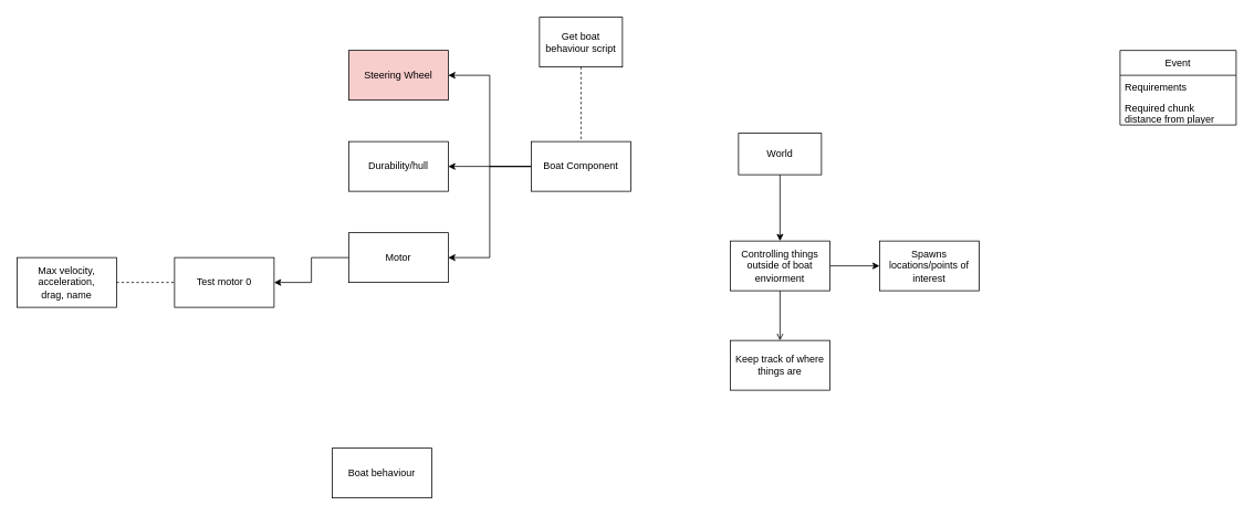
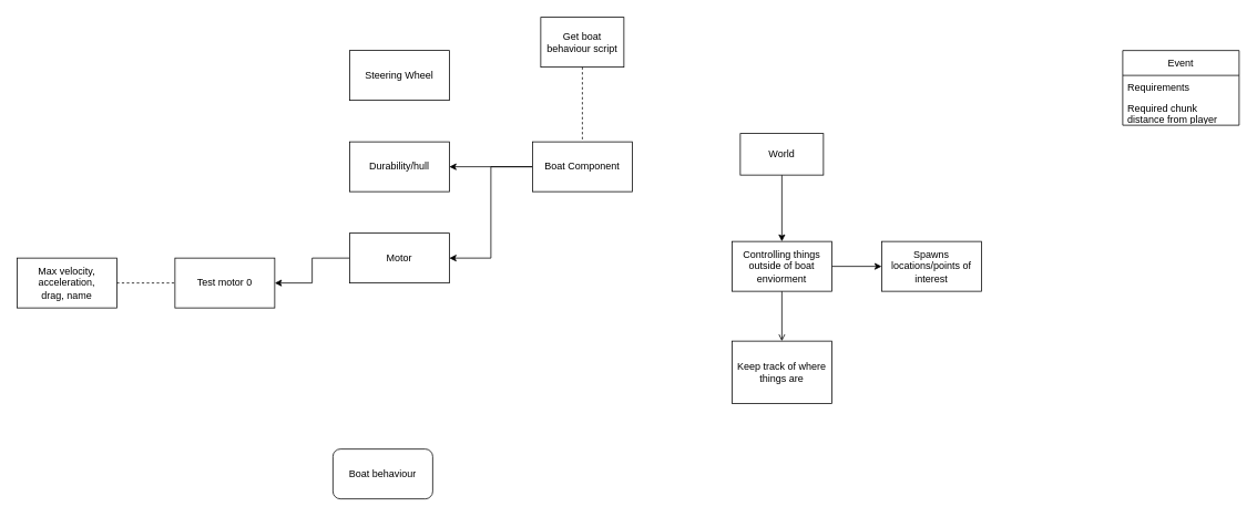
  <mxCell id="0" />
  <mxCell id="1" parent="0" />
  <mxCell id="2" style="edgeStyle=orthogonalEdgeStyle;rounded=0;orthogonalLoop=1;jettySize=auto;html=1;entryX=0.5;entryY=0;entryDx=0;entryDy=0;" parent="1" source="3" target="6" edge="1"><mxGeometry relative="1" as="geometry" /></mxCell>
  <mxCell id="3" value="World" style="rounded=0;whiteSpace=wrap;html=1;" parent="1" vertex="1"><mxGeometry x="890" y="160" width="100" height="50" as="geometry" /></mxCell>
  <mxCell id="4" style="edgeStyle=orthogonalEdgeStyle;rounded=0;orthogonalLoop=1;jettySize=auto;html=1;entryX=0;entryY=0.5;entryDx=0;entryDy=0;" parent="1" source="6" target="7" edge="1"><mxGeometry relative="1" as="geometry"><mxPoint x="1090" y="320" as="targetPoint" /></mxGeometry></mxCell>
  <mxCell id="5" style="edgeStyle=orthogonalEdgeStyle;rounded=0;orthogonalLoop=1;jettySize=auto;html=1;endArrow=open;" parent="1" source="6" target="8" edge="1"><mxGeometry relative="1" as="geometry" /></mxCell>
  <mxCell id="6" value="Controlling things outside of boat enviorment" style="rounded=0;whiteSpace=wrap;html=1;" parent="1" vertex="1"><mxGeometry x="880" y="290" width="120" height="60" as="geometry" /></mxCell>
  <mxCell id="7" value="Spawns locations/points of interest" style="rounded=0;whiteSpace=wrap;html=1;" parent="1" vertex="1"><mxGeometry x="1060" y="290" width="120" height="60" as="geometry" /></mxCell>
- <mxCell id="8" value="Keep track of where things are" style="rounded=0;whiteSpace=wrap;html=1;" parent="1" vertex="1"><mxGeometry x="880" y="410" width="120" height="60" as="geometry" /></mxCell>
- <mxCell id="9" value="Boat behaviour" style="rounded=0;whiteSpace=wrap;html=1;" parent="1" vertex="1"><mxGeometry x="400" y="540" width="120" height="60" as="geometry" /></mxCell>
+ <mxCell id="8" value="Keep track of where things are" style="rounded=0;whiteSpace=wrap;html=1;" parent="1" vertex="1"><mxGeometry x="880" y="410" width="120" height="75" as="geometry" /></mxCell>
+ <mxCell id="9" value="Boat behaviour" style="whiteSpace=wrap;html=1;rounded=1;" parent="1" vertex="1"><mxGeometry x="400" y="540" width="120" height="60" as="geometry" /></mxCell>
  <mxCell id="10" style="edgeStyle=orthogonalEdgeStyle;rounded=0;orthogonalLoop=1;jettySize=auto;html=1;exitX=0;exitY=0.5;exitDx=0;exitDy=0;entryX=1;entryY=0.5;entryDx=0;entryDy=0;" parent="1" source="13" target="15" edge="1"><mxGeometry relative="1" as="geometry" /></mxCell>
- <mxCell id="11" style="edgeStyle=orthogonalEdgeStyle;rounded=0;orthogonalLoop=1;jettySize=auto;html=1;entryX=1;entryY=0.5;entryDx=0;entryDy=0;" parent="1" source="13" target="16" edge="1"><mxGeometry relative="1" as="geometry"><mxPoint x="700" y="90" as="targetPoint" /></mxGeometry></mxCell>
  <mxCell id="12" style="edgeStyle=orthogonalEdgeStyle;rounded=0;orthogonalLoop=1;jettySize=auto;html=1;exitX=0;exitY=0.5;exitDx=0;exitDy=0;entryX=1;entryY=0.5;entryDx=0;entryDy=0;" parent="1" source="13" target="19" edge="1"><mxGeometry relative="1" as="geometry" /></mxCell>
  <mxCell id="13" value="Boat Component" style="rounded=0;whiteSpace=wrap;html=1;" parent="1" vertex="1"><mxGeometry x="640" y="170" width="120" height="60" as="geometry" /></mxCell>
  <mxCell id="14" value="Get boat behaviour script" style="rounded=0;whiteSpace=wrap;html=1;" parent="1" vertex="1"><mxGeometry x="650" y="20" width="100" height="60" as="geometry" /></mxCell>
  <mxCell id="15" value="Durability/hull" style="rounded=0;whiteSpace=wrap;html=1;" parent="1" vertex="1"><mxGeometry x="420" y="170" width="120" height="60" as="geometry" /></mxCell>
- <mxCell id="16" value="Steering Wheel" style="rounded=0;whiteSpace=wrap;html=1;fillColor=#f8cecc;" parent="1" vertex="1"><mxGeometry x="420" y="60" width="120" height="60" as="geometry" /></mxCell>
+ <mxCell id="16" value="Steering Wheel" style="rounded=0;whiteSpace=wrap;html=1;" parent="1" vertex="1"><mxGeometry x="420" y="60" width="120" height="60" as="geometry" /></mxCell>
  <mxCell id="17" value="" style="endArrow=none;dashed=1;html=1;rounded=0;entryX=0.5;entryY=0;entryDx=0;entryDy=0;exitX=0.5;exitY=1;exitDx=0;exitDy=0;" parent="1" source="14" target="13" edge="1"><mxGeometry width="50" height="50" relative="1" as="geometry"><mxPoint x="680" y="150" as="sourcePoint" /><mxPoint x="730" y="100" as="targetPoint" /></mxGeometry></mxCell>
  <mxCell id="18" style="edgeStyle=orthogonalEdgeStyle;rounded=0;orthogonalLoop=1;jettySize=auto;html=1;exitX=0;exitY=0.5;exitDx=0;exitDy=0;entryX=1;entryY=0.5;entryDx=0;entryDy=0;" parent="1" source="19" target="20" edge="1"><mxGeometry relative="1" as="geometry" /></mxCell>
  <mxCell id="19" value="Motor" style="rounded=0;whiteSpace=wrap;html=1;" parent="1" vertex="1"><mxGeometry x="420" y="280" width="120" height="60" as="geometry" /></mxCell>
  <mxCell id="20" value="Test motor 0" style="rounded=0;whiteSpace=wrap;html=1;" parent="1" vertex="1"><mxGeometry x="210" y="310" width="120" height="60" as="geometry" /></mxCell>
  <mxCell id="21" value="" style="endArrow=none;dashed=1;html=1;rounded=0;entryX=0;entryY=0.5;entryDx=0;entryDy=0;exitX=1;exitY=0.5;exitDx=0;exitDy=0;" parent="1" source="22" target="20" edge="1"><mxGeometry width="50" height="50" relative="1" as="geometry"><mxPoint x="40" y="390" as="sourcePoint" /><mxPoint x="200" y="350" as="targetPoint" /></mxGeometry></mxCell>
  <mxCell id="22" value="Max velocity,&lt;div&gt;acceleration,&lt;/div&gt;&lt;div&gt;drag, name&lt;/div&gt;" style="rounded=0;whiteSpace=wrap;html=1;" parent="1" vertex="1"><mxGeometry x="20" y="310" width="120" height="60" as="geometry" /></mxCell>
  <mxCell id="23" value="Event" style="swimlane;fontStyle=0;childLayout=stackLayout;horizontal=1;startSize=30;horizontalStack=0;resizeParent=1;resizeParentMax=0;resizeLast=0;collapsible=1;marginBottom=0;whiteSpace=wrap;html=1;" vertex="1" parent="1"><mxGeometry x="1350" y="60" width="140" height="90" as="geometry" /></mxCell>
  <mxCell id="24" value="Requirements" style="text;strokeColor=none;fillColor=none;align=left;verticalAlign=middle;spacingLeft=4;spacingRight=4;overflow=hidden;points=[[0,0.5],[1,0.5]];portConstraint=eastwest;rotatable=0;whiteSpace=wrap;html=1;" vertex="1" parent="23"><mxGeometry y="30" width="140" height="30" as="geometry" /></mxCell>
  <mxCell id="25" value="Required chunk distance from player" style="text;strokeColor=none;fillColor=none;align=left;verticalAlign=middle;spacingLeft=4;spacingRight=4;overflow=hidden;points=[[0,0.5],[1,0.5]];portConstraint=eastwest;rotatable=0;whiteSpace=wrap;html=1;" vertex="1" parent="23"><mxGeometry y="60" width="140" height="30" as="geometry" /></mxCell>
